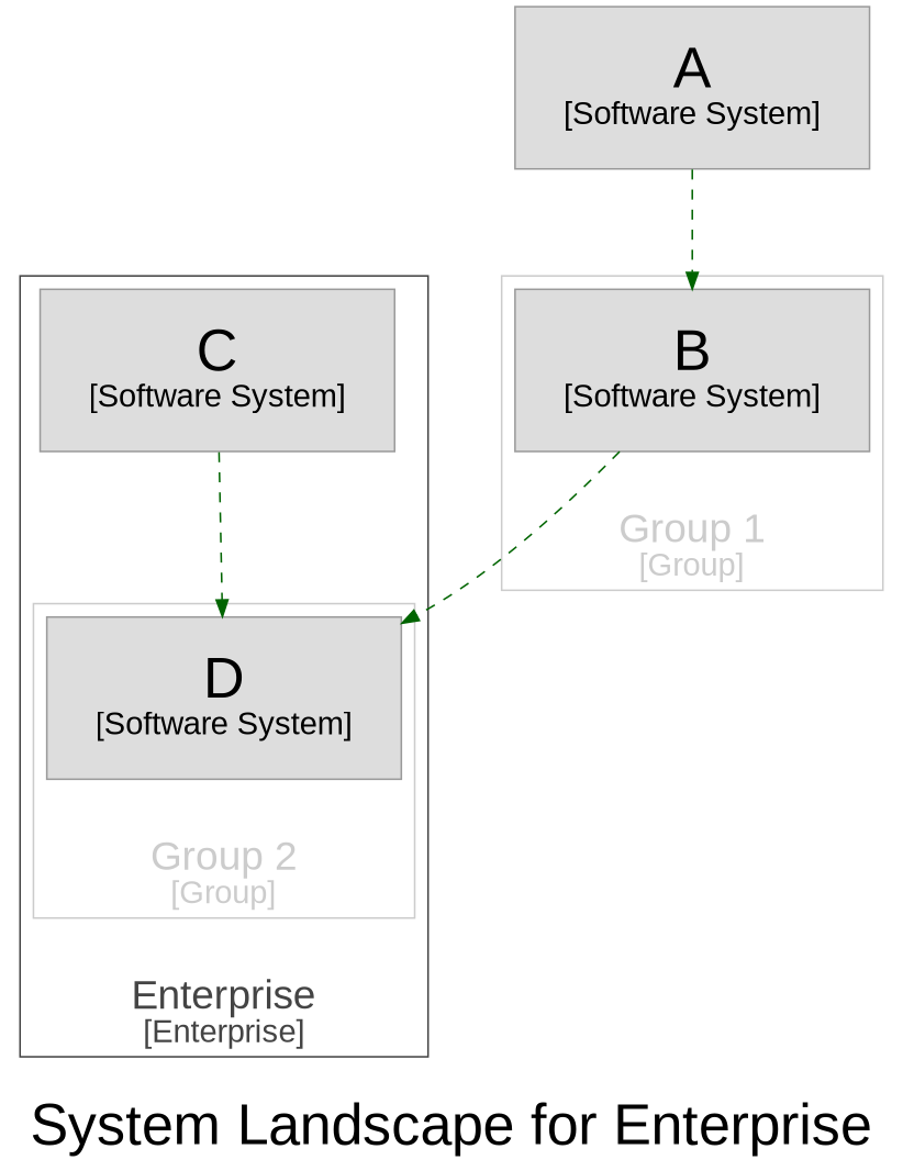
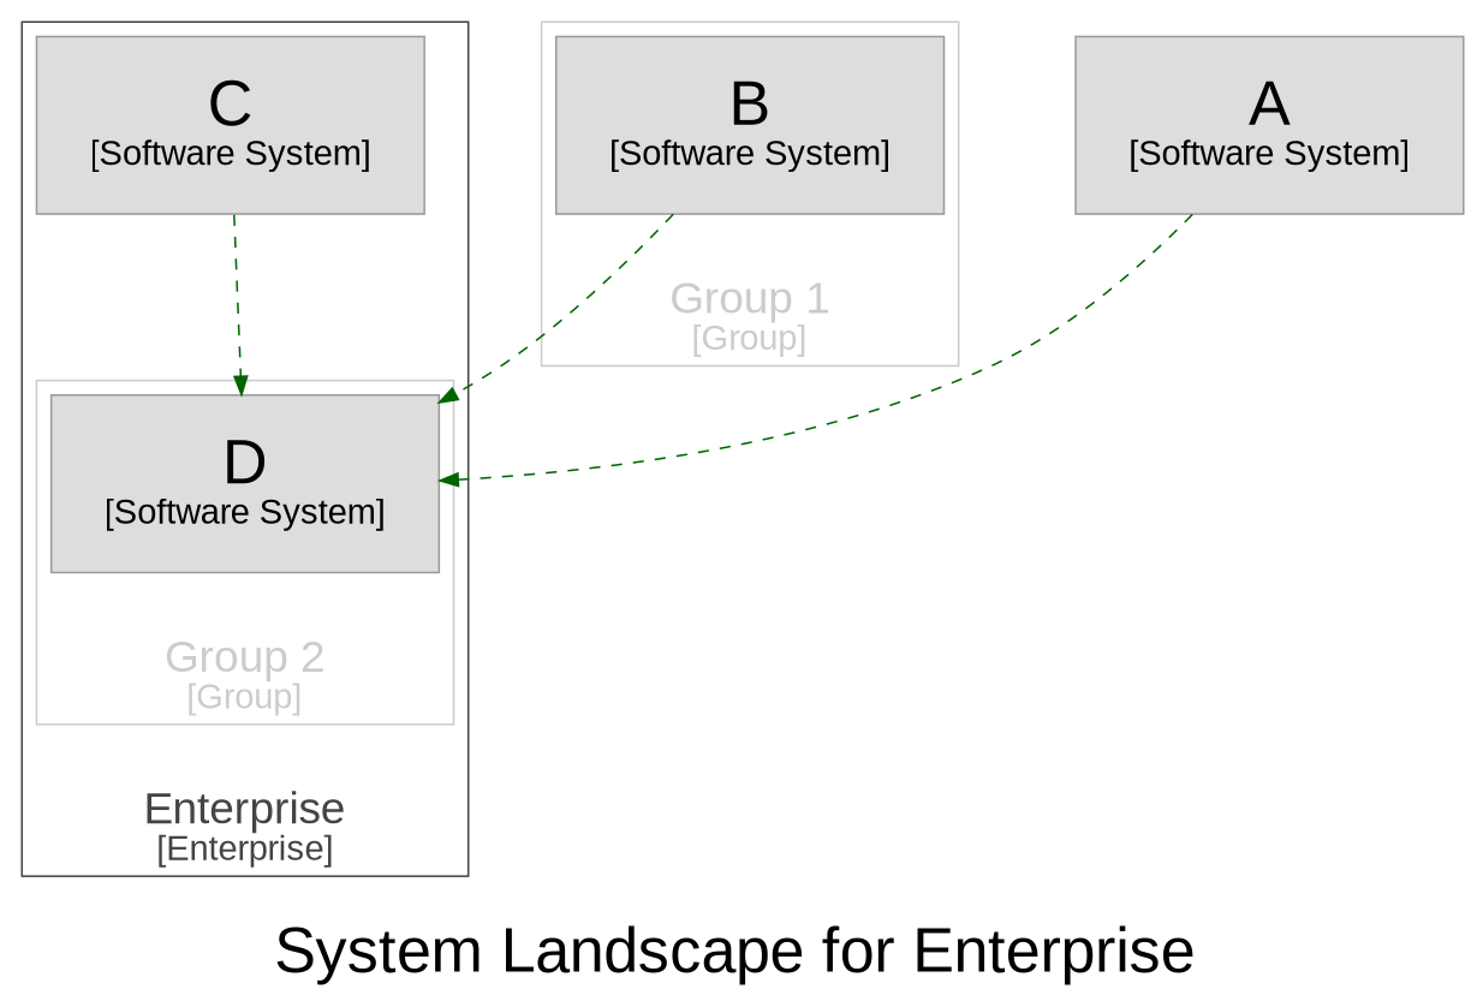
  digraph {
    compound=true
    fontname=Arial
    label=<<br /><font point-size="34">System Landscape for Enterprise</font>>
    nodesep=1.0
    rankdir=TB
    ranksep=1.0
    node [color="#9a9a9a" fillcolor="#dddddd" fontcolor="#000000" fontname=Arial margin="0.4,0.3" shape=rect style=filled]
    edge [color=darkgreen fontcolor="#707070" fontname=Arial style=dashed]
    n1 [label=<<font point-size="34">D</font><br /><font point-size="19">[Software System]</font>>]
    n2 [label=<<font point-size="34">C</font><br /><font point-size="19">[Software System]</font>>]
    n3 [label=<<font point-size="34">B</font><br /><font point-size="19">[Software System]</font>>]
    n4 [label=<<font point-size="34">A</font><br /><font point-size="19">[Software System]</font>>]
    subgraph cluster_1 {
      color="#444444"
      fillcolor="#ffffff"
      fontcolor="#444444"
      label=<<font point-size="24"><br />Enterprise</font><br /><font point-size="19">[Enterprise]</font>>
      labelloc=b
      n2
      subgraph cluster_2 {
        color="#cccccc"
        fillcolor="#ffffff"
        fontcolor="#cccccc"
        label=<<font point-size="24"><br />Group 2</font><br /><font point-size="19">[Group]</font>>
        labelloc=b
        n1
      }
    }
    subgraph cluster_3 {
      color="#cccccc"
      fillcolor="#ffffff"
      fontcolor="#cccccc"
      label=<<font point-size="24"><br />Group 1</font><br /><font point-size="19">[Group]</font>>
      labelloc=b
      n3
    }
    n2 -> n1
    n3 -> n1
-   n4 -> n3
+   n4 -> n1
  }
